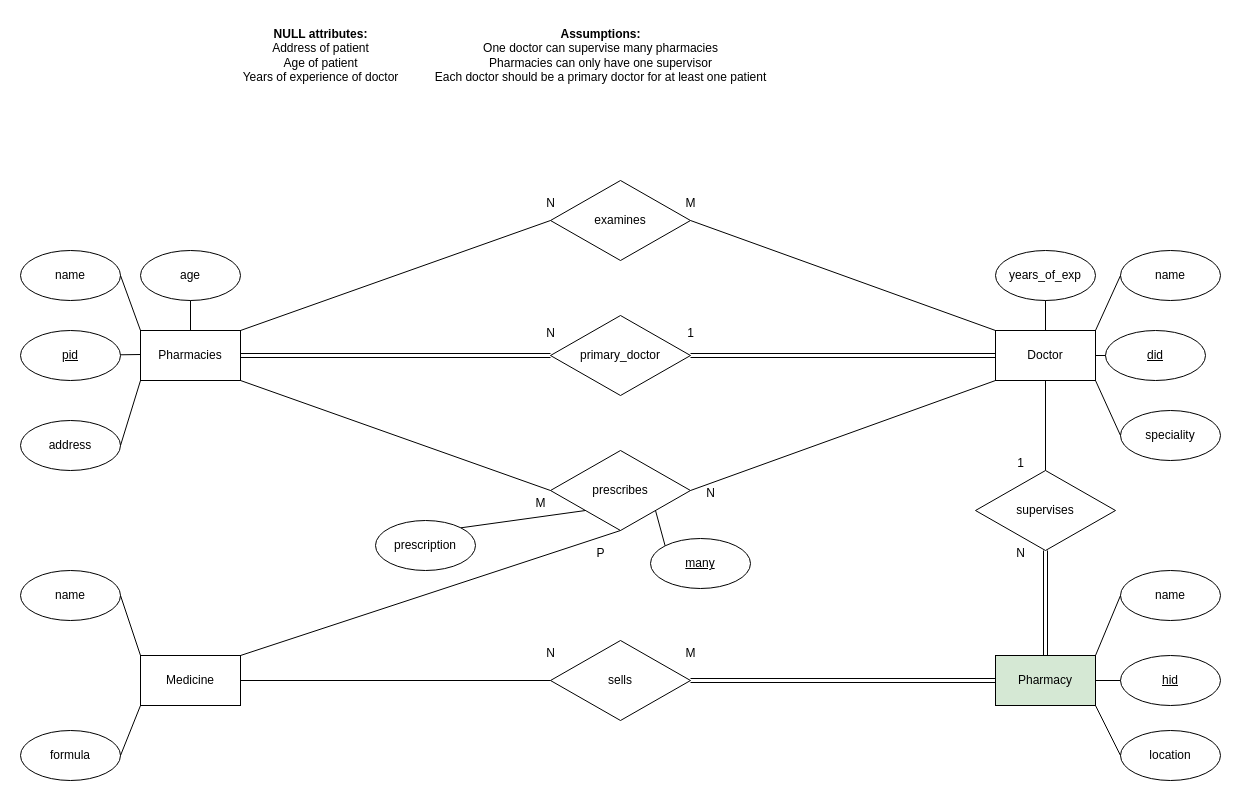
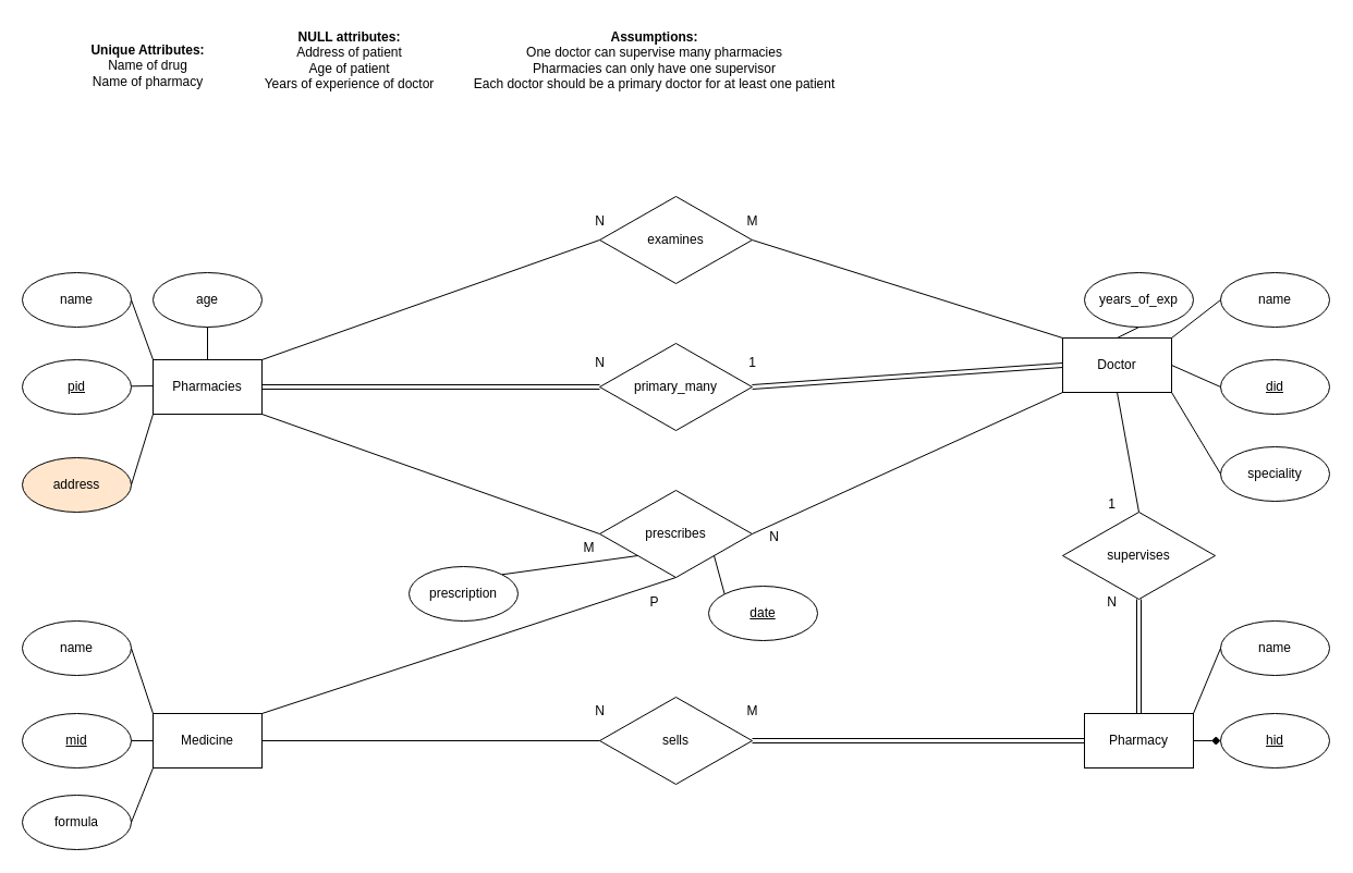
  <mxCell id="0" />
  <mxCell id="1" parent="0" />
  <mxCell id="2" style="edgeStyle=orthogonalEdgeStyle;rounded=0;orthogonalLoop=1;jettySize=auto;html=1;exitX=0;exitY=0.5;exitDx=0;exitDy=0;" edge="1" parent="1" source="3"><mxGeometry relative="1" as="geometry"><mxPoint x="139.857" y="354.571" as="targetPoint" /></mxGeometry></mxCell>
  <mxCell id="3" value="Pharmacies" style="rounded=0;whiteSpace=wrap;html=1;" vertex="1" parent="1"><mxGeometry x="140" y="330" width="100" height="50" as="geometry" /></mxCell>
  <mxCell id="4" value="Medicine" style="rounded=0;whiteSpace=wrap;html=1;" vertex="1" parent="1"><mxGeometry x="140" y="655" width="100" height="50" as="geometry" /></mxCell>
- <mxCell id="5" value="Doctor" style="rounded=0;whiteSpace=wrap;html=1;" vertex="1" parent="1"><mxGeometry x="995" y="330" width="100" height="50" as="geometry" /></mxCell>
- <mxCell id="6" value="Pharmacy" style="rounded=0;whiteSpace=wrap;html=1;fillColor=#d5e8d4;" vertex="1" parent="1"><mxGeometry x="995" y="655" width="100" height="50" as="geometry" /></mxCell>
+ <mxCell id="5" value="Doctor" style="rounded=0;whiteSpace=wrap;html=1;" vertex="1" parent="1"><mxGeometry x="975" y="310" width="100" height="50" as="geometry" /></mxCell>
+ <mxCell id="6" value="Pharmacy" style="rounded=0;whiteSpace=wrap;html=1;" vertex="1" parent="1"><mxGeometry x="995" y="655" width="100" height="50" as="geometry" /></mxCell>
  <mxCell id="7" value="&lt;u&gt;pid&lt;/u&gt;" style="ellipse;whiteSpace=wrap;html=1;" vertex="1" parent="1"><mxGeometry x="20" y="330" width="100" height="50" as="geometry" /></mxCell>
  <mxCell id="8" value="name" style="ellipse;whiteSpace=wrap;html=1;" vertex="1" parent="1"><mxGeometry x="20" y="250" width="100" height="50" as="geometry" /></mxCell>
- <mxCell id="9" value="address" style="ellipse;whiteSpace=wrap;html=1;" vertex="1" parent="1"><mxGeometry x="20" y="420" width="100" height="50" as="geometry" /></mxCell>
+ <mxCell id="9" value="address" style="ellipse;whiteSpace=wrap;html=1;fillColor=#ffe6cc;" vertex="1" parent="1"><mxGeometry x="20" y="420" width="100" height="50" as="geometry" /></mxCell>
  <mxCell id="10" value="age" style="ellipse;whiteSpace=wrap;html=1;" vertex="1" parent="1"><mxGeometry x="140" y="250" width="100" height="50" as="geometry" /></mxCell>
- <mxCell id="11" value="&lt;u&gt;did&lt;/u&gt;" style="ellipse;whiteSpace=wrap;html=1;" vertex="1" parent="1"><mxGeometry x="1105" y="330" width="100" height="50" as="geometry" /></mxCell>
+ <mxCell id="11" value="&lt;u&gt;did&lt;/u&gt;" style="ellipse;whiteSpace=wrap;html=1;" vertex="1" parent="1"><mxGeometry x="1120" y="330" width="100" height="50" as="geometry" /></mxCell>
  <mxCell id="12" value="years_of_exp" style="ellipse;whiteSpace=wrap;html=1;" vertex="1" parent="1"><mxGeometry x="995" y="250" width="100" height="50" as="geometry" /></mxCell>
  <mxCell id="13" value="speciality" style="ellipse;whiteSpace=wrap;html=1;" vertex="1" parent="1"><mxGeometry x="1120" y="410" width="100" height="50" as="geometry" /></mxCell>
  <mxCell id="14" value="name" style="ellipse;whiteSpace=wrap;html=1;" vertex="1" parent="1"><mxGeometry x="1120" y="250" width="100" height="50" as="geometry" /></mxCell>
- <mxCell id="15" value="location" style="ellipse;whiteSpace=wrap;html=1;" vertex="1" parent="1"><mxGeometry x="1120" y="730" width="100" height="50" as="geometry" /></mxCell>
  <mxCell id="16" value="&lt;u&gt;hid&lt;/u&gt;" style="ellipse;whiteSpace=wrap;html=1;" vertex="1" parent="1"><mxGeometry x="1120" y="655" width="100" height="50" as="geometry" /></mxCell>
  <mxCell id="17" value="name" style="ellipse;whiteSpace=wrap;html=1;" vertex="1" parent="1"><mxGeometry x="1120" y="570" width="100" height="50" as="geometry" /></mxCell>
  <mxCell id="18" value="formula" style="ellipse;whiteSpace=wrap;html=1;" vertex="1" parent="1"><mxGeometry x="20" y="730" width="100" height="50" as="geometry" /></mxCell>
  <mxCell id="19" value="name" style="ellipse;whiteSpace=wrap;html=1;" vertex="1" parent="1"><mxGeometry x="20" y="570" width="100" height="50" as="geometry" /></mxCell>
- <mxCell id="21" value="primary_doctor" style="rhombus;whiteSpace=wrap;html=1;" vertex="1" parent="1"><mxGeometry x="550" y="315" width="140" height="80" as="geometry" /></mxCell>
+ <mxCell id="20" value="&lt;u&gt;mid&lt;/u&gt;" style="ellipse;whiteSpace=wrap;html=1;" vertex="1" parent="1"><mxGeometry x="20" y="655" width="100" height="50" as="geometry" /></mxCell>
+ <mxCell id="21" value="primary_many" style="rhombus;whiteSpace=wrap;html=1;" vertex="1" parent="1"><mxGeometry x="550" y="315" width="140" height="80" as="geometry" /></mxCell>
  <mxCell id="22" value="supervises" style="rhombus;whiteSpace=wrap;html=1;" vertex="1" parent="1"><mxGeometry x="975" y="470" width="140" height="80" as="geometry" /></mxCell>
  <mxCell id="23" value="prescribes" style="rhombus;whiteSpace=wrap;html=1;" vertex="1" parent="1"><mxGeometry x="550" y="450" width="140" height="80" as="geometry" /></mxCell>
  <mxCell id="24" value="examines" style="rhombus;whiteSpace=wrap;html=1;" vertex="1" parent="1"><mxGeometry x="550" y="180" width="140" height="80" as="geometry" /></mxCell>
  <mxCell id="25" value="sells" style="rhombus;whiteSpace=wrap;html=1;" vertex="1" parent="1"><mxGeometry x="550" y="640" width="140" height="80" as="geometry" /></mxCell>
  <mxCell id="26" value="" style="endArrow=none;html=1;rounded=0;" edge="1" parent="1"><mxGeometry width="50" height="50" relative="1" as="geometry"><mxPoint x="120" y="354.29" as="sourcePoint" /><mxPoint x="140" y="354" as="targetPoint" /></mxGeometry></mxCell>
  <mxCell id="27" value="" style="endArrow=none;html=1;rounded=0;exitX=1;exitY=0.5;exitDx=0;exitDy=0;entryX=0;entryY=1;entryDx=0;entryDy=0;" edge="1" parent="1" source="9" target="3"><mxGeometry width="50" height="50" relative="1" as="geometry"><mxPoint x="150" y="384.29" as="sourcePoint" /><mxPoint x="170" y="384" as="targetPoint" /></mxGeometry></mxCell>
  <mxCell id="28" value="" style="endArrow=none;html=1;rounded=0;exitX=1;exitY=0.5;exitDx=0;exitDy=0;entryX=0;entryY=0;entryDx=0;entryDy=0;" edge="1" parent="1" source="8" target="3"><mxGeometry width="50" height="50" relative="1" as="geometry"><mxPoint x="160" y="394.29" as="sourcePoint" /><mxPoint x="180" y="394" as="targetPoint" /></mxGeometry></mxCell>
  <mxCell id="29" value="" style="endArrow=none;html=1;rounded=0;entryX=0.5;entryY=1;entryDx=0;entryDy=0;exitX=0.5;exitY=0;exitDx=0;exitDy=0;" edge="1" parent="1" source="3" target="10"><mxGeometry width="50" height="50" relative="1" as="geometry"><mxPoint x="170" y="404.29" as="sourcePoint" /><mxPoint x="190" y="404" as="targetPoint" /></mxGeometry></mxCell>
  <mxCell id="30" value="" style="endArrow=none;html=1;rounded=0;exitX=1;exitY=0.5;exitDx=0;exitDy=0;entryX=0;entryY=0;entryDx=0;entryDy=0;" edge="1" parent="1" source="19" target="4"><mxGeometry width="50" height="50" relative="1" as="geometry"><mxPoint x="180" y="414.29" as="sourcePoint" /><mxPoint x="200" y="414" as="targetPoint" /></mxGeometry></mxCell>
+ <mxCell id="31" value="" style="endArrow=none;html=1;rounded=0;exitX=1;exitY=0.5;exitDx=0;exitDy=0;entryX=0;entryY=0.5;entryDx=0;entryDy=0;" edge="1" parent="1" source="20" target="4"><mxGeometry width="50" height="50" relative="1" as="geometry"><mxPoint x="190" y="424.29" as="sourcePoint" /><mxPoint x="210" y="424" as="targetPoint" /></mxGeometry></mxCell>
  <mxCell id="32" value="" style="endArrow=none;html=1;rounded=0;exitX=1;exitY=0.5;exitDx=0;exitDy=0;entryX=0;entryY=1;entryDx=0;entryDy=0;" edge="1" parent="1" source="18" target="4"><mxGeometry width="50" height="50" relative="1" as="geometry"><mxPoint x="200" y="434.29" as="sourcePoint" /><mxPoint x="220" y="434" as="targetPoint" /></mxGeometry></mxCell>
  <mxCell id="33" value="" style="endArrow=none;html=1;rounded=0;entryX=0.5;entryY=1;entryDx=0;entryDy=0;exitX=0.5;exitY=0;exitDx=0;exitDy=0;" edge="1" parent="1" source="5" target="12"><mxGeometry width="50" height="50" relative="1" as="geometry"><mxPoint x="210" y="444.29" as="sourcePoint" /><mxPoint x="230" y="444" as="targetPoint" /></mxGeometry></mxCell>
  <mxCell id="34" value="" style="endArrow=none;html=1;rounded=0;entryX=0;entryY=0.5;entryDx=0;entryDy=0;exitX=1;exitY=0;exitDx=0;exitDy=0;" edge="1" parent="1" source="5" target="14"><mxGeometry width="50" height="50" relative="1" as="geometry"><mxPoint x="220" y="454.29" as="sourcePoint" /><mxPoint x="240" y="454" as="targetPoint" /></mxGeometry></mxCell>
  <mxCell id="35" value="" style="endArrow=none;html=1;rounded=0;entryX=0;entryY=0.5;entryDx=0;entryDy=0;exitX=1;exitY=0.5;exitDx=0;exitDy=0;" edge="1" parent="1" source="5" target="11"><mxGeometry width="50" height="50" relative="1" as="geometry"><mxPoint x="230" y="464.29" as="sourcePoint" /><mxPoint x="250" y="464" as="targetPoint" /></mxGeometry></mxCell>
  <mxCell id="36" value="" style="endArrow=none;html=1;rounded=0;entryX=0;entryY=0.5;entryDx=0;entryDy=0;exitX=1;exitY=1;exitDx=0;exitDy=0;" edge="1" parent="1" source="5" target="13"><mxGeometry width="50" height="50" relative="1" as="geometry"><mxPoint x="240" y="474.29" as="sourcePoint" /><mxPoint x="260" y="474" as="targetPoint" /></mxGeometry></mxCell>
- <mxCell id="37" value="" style="endArrow=none;html=1;rounded=0;entryX=0;entryY=0.5;entryDx=0;entryDy=0;exitX=1;exitY=1;exitDx=0;exitDy=0;" edge="1" parent="1" source="6" target="15"><mxGeometry width="50" height="50" relative="1" as="geometry"><mxPoint x="250" y="484.29" as="sourcePoint" /><mxPoint x="270" y="484" as="targetPoint" /></mxGeometry></mxCell>
- <mxCell id="38" value="" style="endArrow=none;html=1;rounded=0;entryX=0;entryY=0.5;entryDx=0;entryDy=0;exitX=1;exitY=0.5;exitDx=0;exitDy=0;" edge="1" parent="1" source="6" target="16"><mxGeometry width="50" height="50" relative="1" as="geometry"><mxPoint x="260" y="494.29" as="sourcePoint" /><mxPoint x="280" y="494" as="targetPoint" /></mxGeometry></mxCell>
+ <mxCell id="38" value="" style="endArrow=diamond;html=1;rounded=0;entryX=0;entryY=0.5;entryDx=0;entryDy=0;exitX=1;exitY=0.5;exitDx=0;exitDy=0;" edge="1" parent="1" source="6" target="16"><mxGeometry width="50" height="50" relative="1" as="geometry"><mxPoint x="260" y="494.29" as="sourcePoint" /><mxPoint x="280" y="494" as="targetPoint" /></mxGeometry></mxCell>
  <mxCell id="39" value="" style="endArrow=none;html=1;rounded=0;entryX=0;entryY=0.5;entryDx=0;entryDy=0;exitX=1;exitY=0;exitDx=0;exitDy=0;" edge="1" parent="1" source="6" target="17"><mxGeometry width="50" height="50" relative="1" as="geometry"><mxPoint x="270" y="504.29" as="sourcePoint" /><mxPoint x="290" y="504" as="targetPoint" /></mxGeometry></mxCell>
  <mxCell id="40" value="" style="endArrow=none;html=1;rounded=0;entryX=0.5;entryY=1;entryDx=0;entryDy=0;exitX=0.5;exitY=0;exitDx=0;exitDy=0;" edge="1" parent="1" source="22" target="5"><mxGeometry width="50" height="50" relative="1" as="geometry"><mxPoint x="280" y="514.29" as="sourcePoint" /><mxPoint x="300" y="514" as="targetPoint" /></mxGeometry></mxCell>
  <mxCell id="41" value="" style="endArrow=none;html=1;rounded=0;entryX=0.5;entryY=1;entryDx=0;entryDy=0;exitX=0.5;exitY=0;exitDx=0;exitDy=0;shape=link;" edge="1" parent="1" source="6" target="22"><mxGeometry width="50" height="50" relative="1" as="geometry"><mxPoint x="290" y="524.29" as="sourcePoint" /><mxPoint x="310" y="524" as="targetPoint" /></mxGeometry></mxCell>
  <mxCell id="42" value="" style="endArrow=none;html=1;rounded=0;entryX=0;entryY=0.5;entryDx=0;entryDy=0;exitX=1;exitY=0.5;exitDx=0;exitDy=0;" edge="1" parent="1" source="4" target="25"><mxGeometry width="50" height="50" relative="1" as="geometry"><mxPoint x="300" y="534.29" as="sourcePoint" /><mxPoint x="320" y="534" as="targetPoint" /></mxGeometry></mxCell>
  <mxCell id="43" value="" style="endArrow=none;html=1;rounded=0;entryX=0;entryY=0.5;entryDx=0;entryDy=0;exitX=1;exitY=0.5;exitDx=0;exitDy=0;shape=link;" edge="1" parent="1" source="25" target="6"><mxGeometry width="50" height="50" relative="1" as="geometry"><mxPoint x="310" y="544.29" as="sourcePoint" /><mxPoint x="330" y="544" as="targetPoint" /></mxGeometry></mxCell>
  <mxCell id="44" value="" style="endArrow=none;html=1;rounded=0;exitX=1;exitY=0.5;exitDx=0;exitDy=0;entryX=0;entryY=0.5;entryDx=0;entryDy=0;shape=link;" edge="1" parent="1" source="3" target="21"><mxGeometry width="50" height="50" relative="1" as="geometry"><mxPoint x="320" y="554.29" as="sourcePoint" /><mxPoint x="340" y="554" as="targetPoint" /></mxGeometry></mxCell>
  <mxCell id="45" value="" style="endArrow=none;html=1;rounded=0;entryX=1;entryY=0.5;entryDx=0;entryDy=0;exitX=0;exitY=0.5;exitDx=0;exitDy=0;shape=link;" edge="1" parent="1" source="5" target="21"><mxGeometry width="50" height="50" relative="1" as="geometry"><mxPoint x="330" y="564.29" as="sourcePoint" /><mxPoint x="350" y="564" as="targetPoint" /></mxGeometry></mxCell>
  <mxCell id="46" value="" style="endArrow=none;html=1;rounded=0;entryX=1;entryY=0;entryDx=0;entryDy=0;exitX=0;exitY=0.5;exitDx=0;exitDy=0;" edge="1" parent="1" source="24" target="3"><mxGeometry width="50" height="50" relative="1" as="geometry"><mxPoint x="340" y="574.29" as="sourcePoint" /><mxPoint x="360" y="574" as="targetPoint" /></mxGeometry></mxCell>
  <mxCell id="47" value="" style="endArrow=none;html=1;rounded=0;entryX=1;entryY=0.5;entryDx=0;entryDy=0;exitX=0;exitY=0;exitDx=0;exitDy=0;" edge="1" parent="1" source="5" target="24"><mxGeometry width="50" height="50" relative="1" as="geometry"><mxPoint x="350" y="584.29" as="sourcePoint" /><mxPoint x="370" y="584" as="targetPoint" /></mxGeometry></mxCell>
  <mxCell id="48" value="" style="endArrow=none;html=1;rounded=0;entryX=0;entryY=1;entryDx=0;entryDy=0;exitX=1;exitY=0.5;exitDx=0;exitDy=0;" edge="1" parent="1" source="23" target="5"><mxGeometry width="50" height="50" relative="1" as="geometry"><mxPoint x="360" y="594.29" as="sourcePoint" /><mxPoint x="380" y="594" as="targetPoint" /></mxGeometry></mxCell>
  <mxCell id="49" value="" style="endArrow=none;html=1;rounded=0;exitX=1;exitY=1;exitDx=0;exitDy=0;entryX=0;entryY=0.5;entryDx=0;entryDy=0;" edge="1" parent="1" source="3" target="23"><mxGeometry width="50" height="50" relative="1" as="geometry"><mxPoint x="370" y="604.29" as="sourcePoint" /><mxPoint x="390" y="604" as="targetPoint" /></mxGeometry></mxCell>
  <mxCell id="50" value="N" style="text;html=1;align=center;verticalAlign=middle;resizable=0;points=[];autosize=1;strokeColor=none;fillColor=none;" vertex="1" parent="1"><mxGeometry x="535" y="188" width="30" height="30" as="geometry" /></mxCell>
  <mxCell id="51" value="M" style="text;html=1;align=center;verticalAlign=middle;resizable=0;points=[];autosize=1;strokeColor=none;fillColor=none;" vertex="1" parent="1"><mxGeometry x="675" y="188" width="30" height="30" as="geometry" /></mxCell>
  <mxCell id="52" value="N" style="text;html=1;align=center;verticalAlign=middle;resizable=0;points=[];autosize=1;strokeColor=none;fillColor=none;" vertex="1" parent="1"><mxGeometry x="535" y="318" width="30" height="30" as="geometry" /></mxCell>
  <mxCell id="53" value="1" style="text;html=1;align=center;verticalAlign=middle;resizable=0;points=[];autosize=1;strokeColor=none;fillColor=none;" vertex="1" parent="1"><mxGeometry x="675" y="318" width="30" height="30" as="geometry" /></mxCell>
  <mxCell id="54" value="M" style="text;html=1;align=center;verticalAlign=middle;resizable=0;points=[];autosize=1;strokeColor=none;fillColor=none;" vertex="1" parent="1"><mxGeometry x="525" y="488" width="30" height="30" as="geometry" /></mxCell>
  <mxCell id="55" value="N" style="text;html=1;align=center;verticalAlign=middle;resizable=0;points=[];autosize=1;strokeColor=none;fillColor=none;" vertex="1" parent="1"><mxGeometry x="695" y="478" width="30" height="30" as="geometry" /></mxCell>
  <mxCell id="56" value="1" style="text;html=1;align=center;verticalAlign=middle;resizable=0;points=[];autosize=1;strokeColor=none;fillColor=none;" vertex="1" parent="1"><mxGeometry x="1005" y="448" width="30" height="30" as="geometry" /></mxCell>
  <mxCell id="57" value="N" style="text;html=1;align=center;verticalAlign=middle;resizable=0;points=[];autosize=1;strokeColor=none;fillColor=none;" vertex="1" parent="1"><mxGeometry x="1005" y="538" width="30" height="30" as="geometry" /></mxCell>
  <mxCell id="58" value="M" style="text;html=1;align=center;verticalAlign=middle;resizable=0;points=[];autosize=1;strokeColor=none;fillColor=none;" vertex="1" parent="1"><mxGeometry x="675" y="638" width="30" height="30" as="geometry" /></mxCell>
  <mxCell id="59" value="N" style="text;html=1;align=center;verticalAlign=middle;resizable=0;points=[];autosize=1;strokeColor=none;fillColor=none;" vertex="1" parent="1"><mxGeometry x="535" y="638" width="30" height="30" as="geometry" /></mxCell>
- <mxCell id="60" value="&lt;u&gt;many&lt;/u&gt;" style="ellipse;whiteSpace=wrap;html=1;" vertex="1" parent="1"><mxGeometry x="650" y="538" width="100" height="50" as="geometry" /></mxCell>
+ <mxCell id="60" value="&lt;u&gt;date&lt;/u&gt;" style="ellipse;whiteSpace=wrap;html=1;" vertex="1" parent="1"><mxGeometry x="650" y="538" width="100" height="50" as="geometry" /></mxCell>
  <mxCell id="61" value="prescription" style="ellipse;whiteSpace=wrap;html=1;" vertex="1" parent="1"><mxGeometry x="375" y="520" width="100" height="50" as="geometry" /></mxCell>
  <mxCell id="62" value="" style="endArrow=none;html=1;rounded=0;entryX=1;entryY=0;entryDx=0;entryDy=0;exitX=0;exitY=1;exitDx=0;exitDy=0;" edge="1" parent="1" source="23" target="61"><mxGeometry width="50" height="50" relative="1" as="geometry"><mxPoint x="620" y="500" as="sourcePoint" /><mxPoint x="670" y="450" as="targetPoint" /></mxGeometry></mxCell>
  <mxCell id="63" value="" style="endArrow=none;html=1;rounded=0;entryX=1;entryY=1;entryDx=0;entryDy=0;exitX=0;exitY=0;exitDx=0;exitDy=0;" edge="1" parent="1" source="60" target="23"><mxGeometry width="50" height="50" relative="1" as="geometry"><mxPoint x="620" y="500" as="sourcePoint" /><mxPoint x="670" y="450" as="targetPoint" /></mxGeometry></mxCell>
  <mxCell id="64" value="" style="endArrow=none;html=1;rounded=0;exitX=1;exitY=0;exitDx=0;exitDy=0;entryX=0.5;entryY=1;entryDx=0;entryDy=0;" edge="1" parent="1" source="4" target="23"><mxGeometry width="50" height="50" relative="1" as="geometry"><mxPoint x="620" y="500" as="sourcePoint" /><mxPoint x="670" y="450" as="targetPoint" /></mxGeometry></mxCell>
  <mxCell id="65" value="P" style="text;html=1;align=center;verticalAlign=middle;resizable=0;points=[];autosize=1;strokeColor=none;fillColor=none;" vertex="1" parent="1"><mxGeometry x="585" y="538" width="30" height="30" as="geometry" /></mxCell>
+ <mxCell id="66" value="&lt;b&gt;Unique Attributes:&lt;/b&gt;&lt;div&gt;Name of drug&lt;/div&gt;&lt;div&gt;Name of pharmacy&lt;/div&gt;" style="text;html=1;align=center;verticalAlign=middle;resizable=0;points=[];autosize=1;strokeColor=none;fillColor=none;" vertex="1" parent="1"><mxGeometry x="70" y="30" width="130" height="60" as="geometry" /></mxCell>
  <mxCell id="67" value="&lt;b&gt;NULL attributes:&lt;/b&gt;&lt;div&gt;Address of patient&lt;/div&gt;&lt;div&gt;Age of patient&lt;/div&gt;&lt;div&gt;Years of experience of doctor&lt;/div&gt;" style="text;html=1;align=center;verticalAlign=middle;resizable=0;points=[];autosize=1;strokeColor=none;fillColor=none;" vertex="1" parent="1"><mxGeometry x="230" width="180" height="70" as="geometry" y="20" /></mxCell>
  <mxCell id="68" value="&lt;b&gt;Assumptions:&lt;/b&gt;&lt;div&gt;One doctor can supervise many pharmacies&lt;/div&gt;&lt;div&gt;Pharmacies can only have one supervisor&lt;/div&gt;&lt;div&gt;Each doctor should be a primary doctor for at least one patient&lt;/div&gt;" style="text;html=1;align=center;verticalAlign=middle;resizable=0;points=[];autosize=1;strokeColor=none;fillColor=none;" vertex="1" parent="1"><mxGeometry x="420" width="360" height="70" as="geometry" y="20" /></mxCell>
